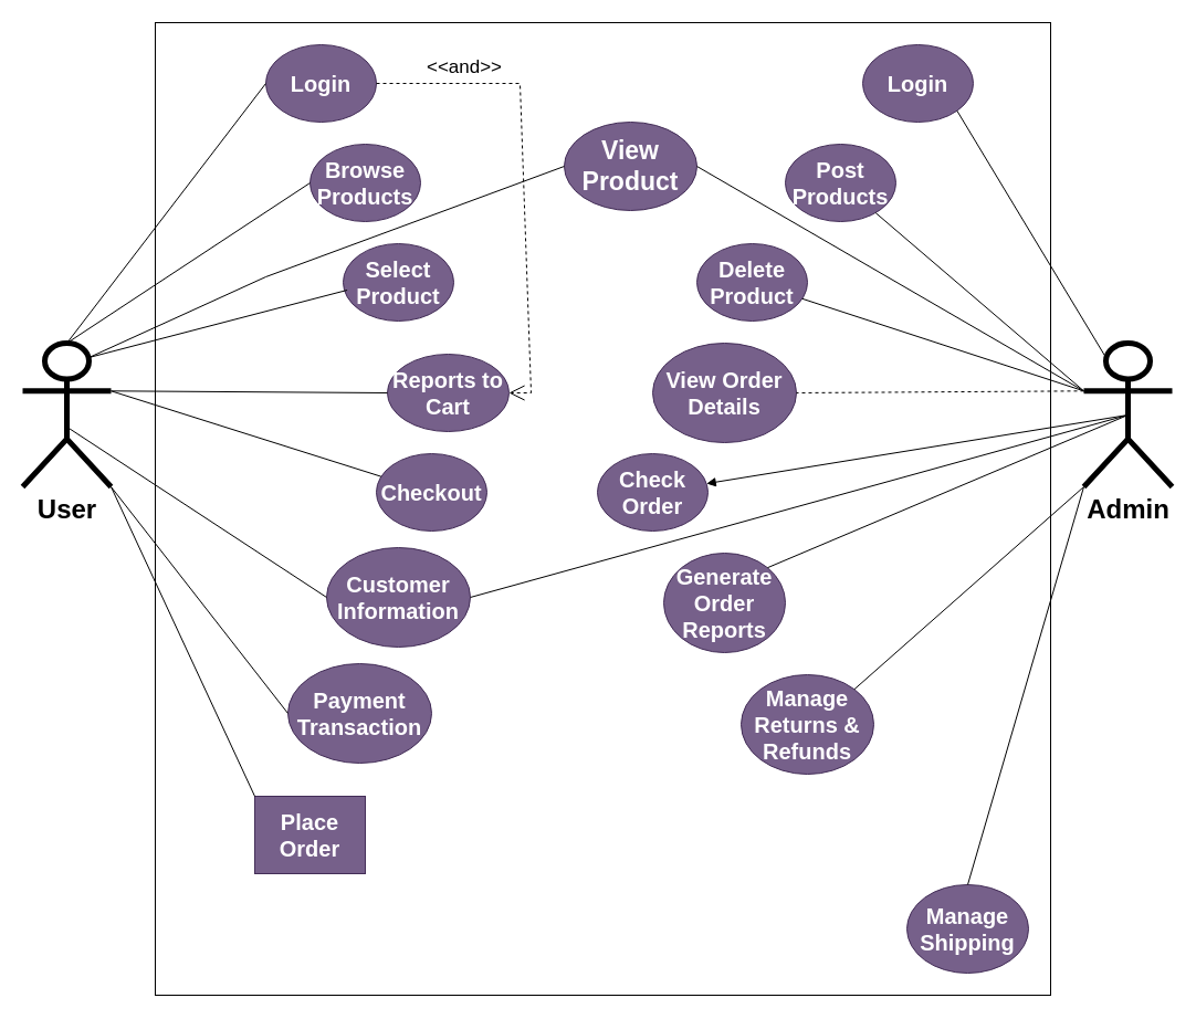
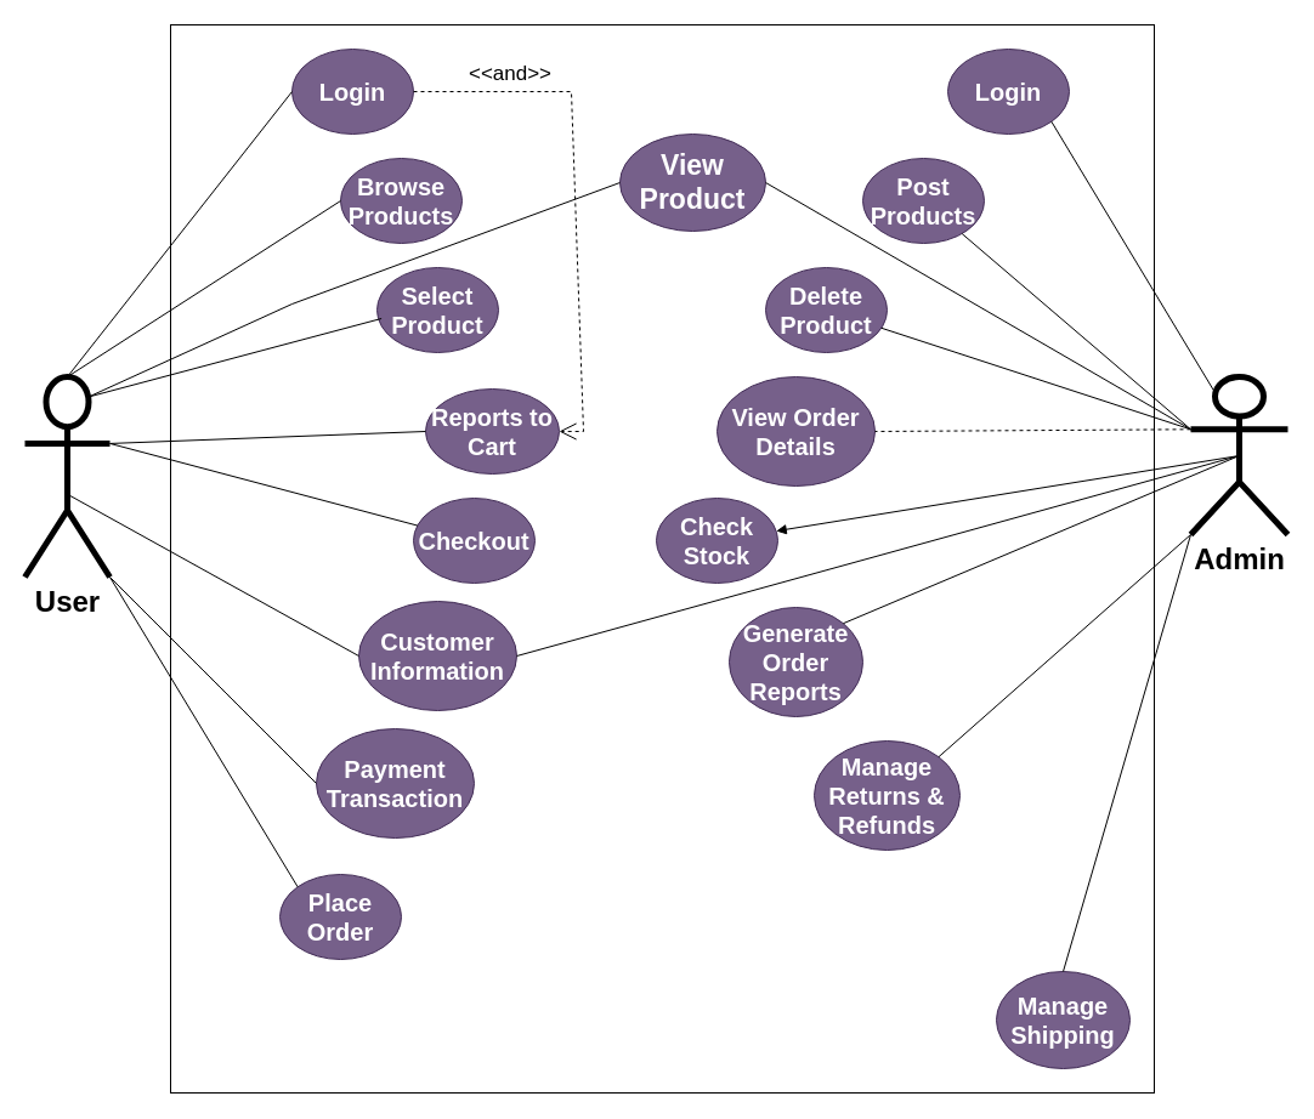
  <mxCell id="0" />
  <mxCell id="1" parent="0" />
  <mxCell id="2" value="" style="rounded=0;whiteSpace=wrap;html=1;movable=0;resizable=0;rotatable=0;deletable=0;editable=0;locked=1;connectable=0;" parent="1" vertex="1"><mxGeometry x="140" y="20" width="810" height="880" as="geometry" /></mxCell>
- <mxCell id="3" value="&lt;font style=&quot;font-size: 24px;&quot;&gt;&lt;b&gt;User&lt;/b&gt;&lt;/font&gt;" style="shape=umlActor;verticalLabelPosition=bottom;verticalAlign=top;html=1;outlineConnect=0;fillStyle=auto;strokeWidth=5;" parent="1" vertex="1"><mxGeometry x="20" y="310" width="80" height="130" as="geometry" /></mxCell>
+ <mxCell id="3" value="&lt;font style=&quot;font-size: 24px;&quot;&gt;&lt;b&gt;User&lt;/b&gt;&lt;/font&gt;" style="shape=umlActor;verticalLabelPosition=bottom;verticalAlign=top;html=1;outlineConnect=0;fillStyle=auto;strokeWidth=5;" parent="1" vertex="1"><mxGeometry x="20" y="310" width="70" height="165" as="geometry" /></mxCell>
  <mxCell id="4" value="&lt;font style=&quot;font-size: 24px;&quot;&gt;&lt;b&gt;Admin&lt;/b&gt;&lt;/font&gt;" style="shape=umlActor;verticalLabelPosition=bottom;verticalAlign=top;html=1;outlineConnect=0;fillStyle=auto;strokeWidth=5;" parent="1" vertex="1"><mxGeometry x="980" y="310" width="80" height="130" as="geometry" /></mxCell>
  <mxCell id="5" value="&lt;font style=&quot;font-size: 20px;&quot;&gt;Browse Products&lt;/font&gt;" style="ellipse;whiteSpace=wrap;html=1;fontSize=20;fontStyle=1;fillColor=#76608a;fontColor=#ffffff;strokeColor=#432D57;" parent="1" vertex="1"><mxGeometry x="280" y="130" width="100" height="70" as="geometry" /></mxCell>
  <mxCell id="6" value="Select &lt;br style=&quot;font-size: 20px;&quot;&gt;Product" style="ellipse;whiteSpace=wrap;html=1;fontSize=20;fontStyle=1;fillColor=#76608a;fontColor=#ffffff;strokeColor=#432D57;" parent="1" vertex="1"><mxGeometry x="310" y="220" width="100" height="70" as="geometry" /></mxCell>
  <mxCell id="7" value="Reports to Cart" style="ellipse;whiteSpace=wrap;html=1;fontSize=20;fontStyle=1;fillColor=#76608a;fontColor=#ffffff;strokeColor=#432D57;" parent="1" vertex="1"><mxGeometry x="350" y="320" width="110" height="70" as="geometry" /></mxCell>
  <mxCell id="8" value="Checkout" style="ellipse;whiteSpace=wrap;html=1;fontSize=20;fontStyle=1;fillColor=#76608a;fontColor=#ffffff;strokeColor=#432D57;" parent="1" vertex="1"><mxGeometry x="340" y="410" width="100" height="70" as="geometry" /></mxCell>
  <mxCell id="9" value="Customer Information" style="ellipse;whiteSpace=wrap;html=1;fontSize=20;fontStyle=1;fillColor=#76608a;fontColor=#ffffff;strokeColor=#432D57;" parent="1" vertex="1"><mxGeometry x="295" y="495" width="130" height="90" as="geometry" /></mxCell>
  <mxCell id="10" value="Payment Transaction" style="ellipse;whiteSpace=wrap;html=1;fontSize=20;fontStyle=1;fillColor=#76608a;fontColor=#ffffff;strokeColor=#432D57;" parent="1" vertex="1"><mxGeometry x="260" y="600" width="130" height="90" as="geometry" /></mxCell>
  <mxCell id="11" value="" style="endArrow=none;html=1;rounded=0;exitX=0.5;exitY=0;exitDx=0;exitDy=0;exitPerimeter=0;entryX=0;entryY=0.5;entryDx=0;entryDy=0;" parent="1" source="3" target="5" edge="1"><mxGeometry width="50" height="50" relative="1" as="geometry"><mxPoint x="500" y="390" as="sourcePoint" /><mxPoint x="550" y="340" as="targetPoint" /></mxGeometry></mxCell>
  <mxCell id="12" value="" style="endArrow=none;html=1;rounded=0;exitX=0.75;exitY=0.1;exitDx=0;exitDy=0;exitPerimeter=0;entryX=0.036;entryY=0.6;entryDx=0;entryDy=0;entryPerimeter=0;" parent="1" source="3" target="6" edge="1"><mxGeometry width="50" height="50" relative="1" as="geometry"><mxPoint x="70" y="320" as="sourcePoint" /><mxPoint x="280" y="175" as="targetPoint" /></mxGeometry></mxCell>
  <mxCell id="13" value="" style="endArrow=none;html=1;rounded=0;exitX=1;exitY=0.333;exitDx=0;exitDy=0;exitPerimeter=0;" parent="1" source="3" target="8" edge="1"><mxGeometry width="50" height="50" relative="1" as="geometry"><mxPoint x="90" y="333" as="sourcePoint" /><mxPoint x="284" y="272" as="targetPoint" /></mxGeometry></mxCell>
  <mxCell id="14" value="" style="endArrow=none;html=1;rounded=0;exitX=1;exitY=0.333;exitDx=0;exitDy=0;exitPerimeter=0;entryX=0;entryY=0.5;entryDx=0;entryDy=0;" parent="1" source="3" target="7" edge="1"><mxGeometry width="50" height="50" relative="1" as="geometry"><mxPoint x="100" y="343" as="sourcePoint" /><mxPoint x="294" y="282" as="targetPoint" /></mxGeometry></mxCell>
  <mxCell id="15" value="" style="endArrow=none;html=1;rounded=0;exitX=0.52;exitY=0.591;exitDx=0;exitDy=0;exitPerimeter=0;entryX=0;entryY=0.5;entryDx=0;entryDy=0;" parent="1" source="3" target="9" edge="1"><mxGeometry width="50" height="50" relative="1" as="geometry"><mxPoint x="110" y="363" as="sourcePoint" /><mxPoint x="286" y="429" as="targetPoint" /></mxGeometry></mxCell>
  <mxCell id="16" value="" style="endArrow=none;html=1;rounded=0;exitX=1;exitY=1;exitDx=0;exitDy=0;exitPerimeter=0;entryX=0;entryY=0.5;entryDx=0;entryDy=0;" parent="1" source="3" target="10" edge="1"><mxGeometry width="50" height="50" relative="1" as="geometry"><mxPoint x="72" y="397" as="sourcePoint" /><mxPoint x="285" y="535" as="targetPoint" /></mxGeometry></mxCell>
  <mxCell id="17" value="&lt;font style=&quot;font-size: 20px;&quot;&gt;Login&lt;/font&gt;" style="ellipse;whiteSpace=wrap;html=1;fontSize=20;fontStyle=1;fillColor=#76608a;fontColor=#ffffff;strokeColor=#432D57;" parent="1" vertex="1"><mxGeometry x="240" y="40" width="100" height="70" as="geometry" /></mxCell>
  <mxCell id="18" value="" style="endArrow=none;html=1;rounded=0;exitX=0.5;exitY=0;exitDx=0;exitDy=0;exitPerimeter=0;entryX=0;entryY=0.5;entryDx=0;entryDy=0;" parent="1" source="3" target="17" edge="1"><mxGeometry width="50" height="50" relative="1" as="geometry"><mxPoint x="70" y="320" as="sourcePoint" /><mxPoint x="280" y="175" as="targetPoint" /></mxGeometry></mxCell>
  <mxCell id="19" value="" style="endArrow=open;endSize=12;dashed=1;html=1;rounded=0;entryX=1;entryY=0.5;entryDx=0;entryDy=0;" parent="1" target="7" edge="1"><mxGeometry width="160" relative="1" as="geometry"><mxPoint x="340" y="75" as="sourcePoint" /><mxPoint x="380" y="165" as="targetPoint" /><Array as="points"><mxPoint x="470" y="75" /><mxPoint x="480" y="355" /></Array></mxGeometry></mxCell>
  <mxCell id="20" value="&lt;font style=&quot;font-size: 17px;&quot;&gt;&amp;lt;&amp;lt;and&amp;gt;&amp;gt;&lt;/font&gt;" style="text;html=1;strokeColor=none;fillColor=none;align=center;verticalAlign=middle;whiteSpace=wrap;rounded=0;fontSize=17;" parent="1" vertex="1"><mxGeometry x="390" y="46" width="60" height="30" as="geometry" /></mxCell>
  <mxCell id="21" value="&lt;font style=&quot;font-size: 20px;&quot;&gt;Login&lt;/font&gt;" style="ellipse;whiteSpace=wrap;html=1;fontSize=20;fontStyle=1;fillColor=#76608a;fontColor=#ffffff;strokeColor=#432D57;" parent="1" vertex="1"><mxGeometry x="780" y="40" width="100" height="70" as="geometry" /></mxCell>
  <mxCell id="22" value="&lt;font style=&quot;font-size: 20px;&quot;&gt;Post Products&lt;/font&gt;" style="ellipse;whiteSpace=wrap;html=1;fontSize=20;fontStyle=1;fillColor=#76608a;fontColor=#ffffff;strokeColor=#432D57;" parent="1" vertex="1"><mxGeometry x="710" y="130" width="100" height="70" as="geometry" /></mxCell>
  <mxCell id="23" value="View Order Details" style="ellipse;whiteSpace=wrap;html=1;fontSize=20;fontStyle=1;fillColor=#76608a;fontColor=#ffffff;strokeColor=#432D57;" parent="1" vertex="1"><mxGeometry x="590" y="310" width="130" height="90" as="geometry" /></mxCell>
- <mxCell id="24" value="Check&lt;br style=&quot;font-size: 20px;&quot;&gt;Order" style="ellipse;whiteSpace=wrap;html=1;fontSize=20;fontStyle=1;fillColor=#76608a;fontColor=#ffffff;strokeColor=#432D57;" parent="1" vertex="1"><mxGeometry x="540" y="410" width="100" height="70" as="geometry" /></mxCell>
+ <mxCell id="24" value="Check&lt;br style=&quot;font-size: 20px;&quot;&gt;Stock" style="ellipse;whiteSpace=wrap;html=1;fontSize=20;fontStyle=1;fillColor=#76608a;fontColor=#ffffff;strokeColor=#432D57;" parent="1" vertex="1"><mxGeometry x="540" y="410" width="100" height="70" as="geometry" /></mxCell>
  <mxCell id="25" value="Delete Product" style="ellipse;whiteSpace=wrap;html=1;fontSize=20;fontStyle=1;fillColor=#76608a;fontColor=#ffffff;strokeColor=#432D57;" parent="1" vertex="1"><mxGeometry x="630" y="220" width="100" height="70" as="geometry" /></mxCell>
- <mxCell id="26" value="Place Order" style="whiteSpace=wrap;html=1;fontSize=20;fontStyle=1;fillColor=#76608a;fontColor=#ffffff;strokeColor=#432D57;rounded=0;" parent="1" vertex="1"><mxGeometry x="230" y="720" width="100" height="70" as="geometry" /></mxCell>
+ <mxCell id="26" value="Place Order" style="ellipse;whiteSpace=wrap;html=1;fontSize=20;fontStyle=1;fillColor=#76608a;fontColor=#ffffff;strokeColor=#432D57;" parent="1" vertex="1"><mxGeometry x="230" y="720" width="100" height="70" as="geometry" /></mxCell>
  <mxCell id="27" value="" style="endArrow=none;html=1;rounded=0;exitX=1;exitY=1;exitDx=0;exitDy=0;exitPerimeter=0;entryX=0;entryY=0;entryDx=0;entryDy=0;" parent="1" source="3" target="26" edge="1"><mxGeometry width="50" height="50" relative="1" as="geometry"><mxPoint x="110" y="450" as="sourcePoint" /><mxPoint x="290" y="655" as="targetPoint" /></mxGeometry></mxCell>
  <mxCell id="28" value="Generate Order Reports" style="ellipse;whiteSpace=wrap;html=1;fontSize=20;fontStyle=1;fillColor=#76608a;fontColor=#ffffff;strokeColor=#432D57;" parent="1" vertex="1"><mxGeometry x="600" y="500" width="110" height="90" as="geometry" /></mxCell>
  <mxCell id="29" value="Manage Returns &amp;amp; Refunds" style="ellipse;whiteSpace=wrap;html=1;fontSize=20;fontStyle=1;fillColor=#76608a;fontColor=#ffffff;strokeColor=#432D57;" parent="1" vertex="1"><mxGeometry x="670" y="610" width="120" height="90" as="geometry" /></mxCell>
  <mxCell id="30" value="Manage Shipping" style="ellipse;whiteSpace=wrap;html=1;fontSize=20;fontStyle=1;fillColor=#76608a;fontColor=#ffffff;strokeColor=#432D57;" parent="1" vertex="1"><mxGeometry x="820" y="800" width="110" height="80" as="geometry" /></mxCell>
  <mxCell id="31" value="" style="endArrow=none;html=1;rounded=0;exitX=0.25;exitY=0.1;exitDx=0;exitDy=0;exitPerimeter=0;entryX=1;entryY=1;entryDx=0;entryDy=0;" parent="1" source="4" target="21" edge="1"><mxGeometry width="50" height="50" relative="1" as="geometry"><mxPoint x="520" y="500" as="sourcePoint" /><mxPoint x="570" y="450" as="targetPoint" /></mxGeometry></mxCell>
  <mxCell id="32" value="" style="endArrow=none;html=1;rounded=0;exitX=0.5;exitY=0.5;exitDx=0;exitDy=0;exitPerimeter=0;entryX=1;entryY=0;entryDx=0;entryDy=0;" parent="1" source="4" target="28" edge="1"><mxGeometry width="50" height="50" relative="1" as="geometry"><mxPoint x="1010" y="333" as="sourcePoint" /><mxPoint x="876" y="109" as="targetPoint" /></mxGeometry></mxCell>
  <mxCell id="33" value="" style="endArrow=block;html=1;rounded=0;exitX=0.5;exitY=0.5;exitDx=0;exitDy=0;exitPerimeter=0;" parent="1" source="4" target="24" edge="1"><mxGeometry width="50" height="50" relative="1" as="geometry"><mxPoint x="1020" y="343" as="sourcePoint" /><mxPoint x="886" y="119" as="targetPoint" /></mxGeometry></mxCell>
  <mxCell id="34" value="" style="endArrow=none;html=1;rounded=0;exitX=0;exitY=0.333;exitDx=0;exitDy=0;exitPerimeter=0;entryX=1;entryY=0.5;entryDx=0;entryDy=0;dashed=1;" parent="1" source="4" target="23" edge="1"><mxGeometry width="50" height="50" relative="1" as="geometry"><mxPoint x="1030" y="353" as="sourcePoint" /><mxPoint x="896" y="129" as="targetPoint" /></mxGeometry></mxCell>
  <mxCell id="35" value="" style="endArrow=none;html=1;rounded=0;exitX=0;exitY=0.333;exitDx=0;exitDy=0;exitPerimeter=0;" parent="1" source="4" target="25" edge="1"><mxGeometry width="50" height="50" relative="1" as="geometry"><mxPoint x="1040" y="363" as="sourcePoint" /><mxPoint x="906" y="139" as="targetPoint" /></mxGeometry></mxCell>
  <mxCell id="36" value="" style="endArrow=none;html=1;rounded=0;exitX=0;exitY=0.333;exitDx=0;exitDy=0;exitPerimeter=0;" parent="1" source="4" target="22" edge="1"><mxGeometry width="50" height="50" relative="1" as="geometry"><mxPoint x="1050" y="373" as="sourcePoint" /><mxPoint x="916" y="149" as="targetPoint" /></mxGeometry></mxCell>
  <mxCell id="37" value="" style="endArrow=none;html=1;rounded=0;exitX=0;exitY=1;exitDx=0;exitDy=0;exitPerimeter=0;entryX=1;entryY=0;entryDx=0;entryDy=0;" parent="1" source="4" target="29" edge="1"><mxGeometry width="50" height="50" relative="1" as="geometry"><mxPoint x="1030" y="385" as="sourcePoint" /><mxPoint x="726" y="541" as="targetPoint" /></mxGeometry></mxCell>
  <mxCell id="38" value="" style="endArrow=none;html=1;rounded=0;exitX=0;exitY=1;exitDx=0;exitDy=0;exitPerimeter=0;entryX=0.5;entryY=0;entryDx=0;entryDy=0;" parent="1" source="4" target="30" edge="1"><mxGeometry width="50" height="50" relative="1" as="geometry"><mxPoint x="990" y="450" as="sourcePoint" /><mxPoint x="836" y="731" as="targetPoint" /></mxGeometry></mxCell>
  <mxCell id="39" value="View Product" style="ellipse;whiteSpace=wrap;html=1;fontSize=23;fontStyle=1;fillColor=#76608a;fontColor=#ffffff;strokeColor=#432D57;" parent="1" vertex="1"><mxGeometry x="510" y="110" width="120" height="80" as="geometry" /></mxCell>
  <mxCell id="40" value="" style="endArrow=none;html=1;rounded=0;exitX=0.75;exitY=0.1;exitDx=0;exitDy=0;exitPerimeter=0;entryX=0;entryY=0.5;entryDx=0;entryDy=0;" parent="1" source="3" target="39" edge="1"><mxGeometry width="50" height="50" relative="1" as="geometry"><mxPoint x="430" y="430" as="sourcePoint" /><mxPoint x="480" y="380" as="targetPoint" /><Array as="points"><mxPoint x="240" y="250" /></Array></mxGeometry></mxCell>
  <mxCell id="41" value="" style="endArrow=none;html=1;rounded=0;exitX=1;exitY=0.5;exitDx=0;exitDy=0;entryX=0;entryY=0.333;entryDx=0;entryDy=0;entryPerimeter=0;" parent="1" source="39" target="4" edge="1"><mxGeometry width="50" height="50" relative="1" as="geometry"><mxPoint x="90" y="333" as="sourcePoint" /><mxPoint x="530" y="150" as="targetPoint" /></mxGeometry></mxCell>
  <mxCell id="42" value="" style="endArrow=none;html=1;rounded=0;entryX=0.5;entryY=0.5;entryDx=0;entryDy=0;entryPerimeter=0;exitX=1;exitY=0.5;exitDx=0;exitDy=0;" parent="1" source="9" target="4" edge="1"><mxGeometry width="50" height="50" relative="1" as="geometry"><mxPoint x="430" y="570" as="sourcePoint" /><mxPoint x="480" y="520" as="targetPoint" /></mxGeometry></mxCell>
